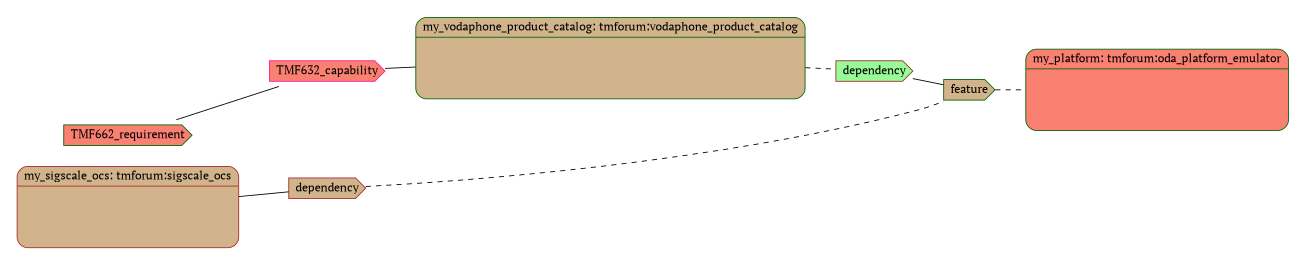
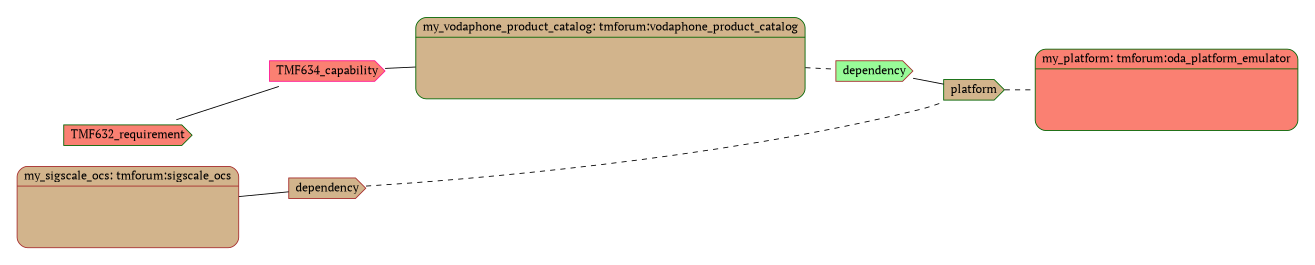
  graph {
    fontname="PT Serif"
    rankdir=LR
    node [color=darkgreen fillcolor=tan fontname="PT Serif" shape=cds style=filled]
    edge [fontname="PT Serif" style=solid]
    n1 [fillcolor=salmon label="my_platform: tmforum:oda_platform_emulator|\l\l\l\l" shape=record style="rounded,filled"]
-   n2 [label=feature]
+   n2 [label=platform]
    n3 [color=brown label="my_sigscale_ocs: tmforum:sigscale_ocs|\l\l\l\l" shape=record style="rounded,filled"]
    n4 [color=brown label=dependency]
-   n5 [fillcolor=salmon label=TMF662_requirement]
+   n5 [fillcolor=salmon label=TMF632_requirement]
    n6 [label="my_vodaphone_product_catalog: tmforum:vodaphone_product_catalog|\l\l\l\l" shape=record style="rounded,filled"]
    n7 [color=brown fillcolor=palegreen label=dependency]
-   n8 [color=deeppink fillcolor=salmon label=TMF632_capability]
+   n8 [color=deeppink fillcolor=salmon label=TMF634_capability]
    subgraph cluster_1 {
      color=white
      n1
      n2
    }
    subgraph cluster_2 {
      color=white
      n3
      n4
      n5
    }
    subgraph cluster_3 {
      color=white
      n6
      n7
      n8
    }
    n2 -- n1 [style=dashed]
    n3 -- n4
    n4 -- n2 [style=dashed]
    n5 -- n8
    n6 -- n7 [style=dashed]
    n7 -- n2
    n8 -- n6
  }
